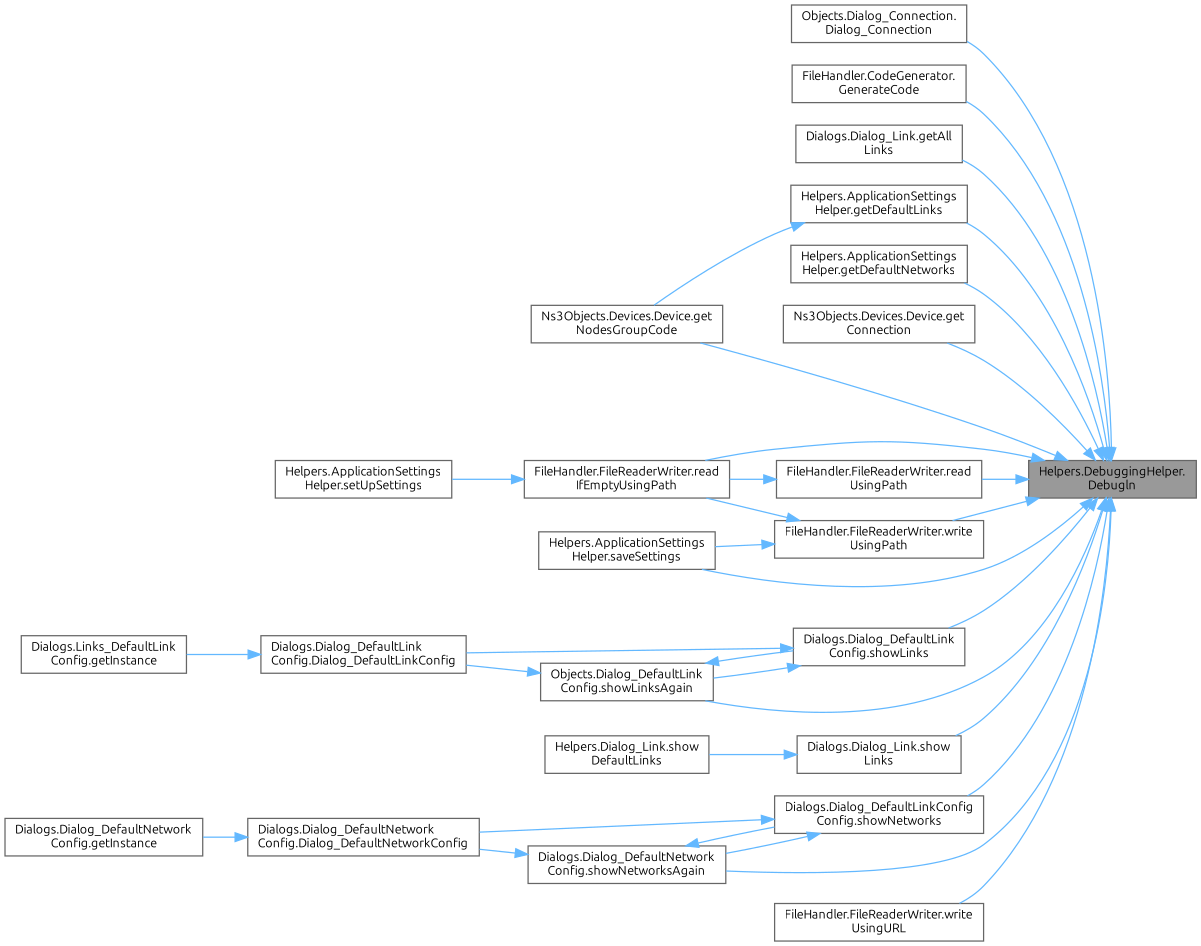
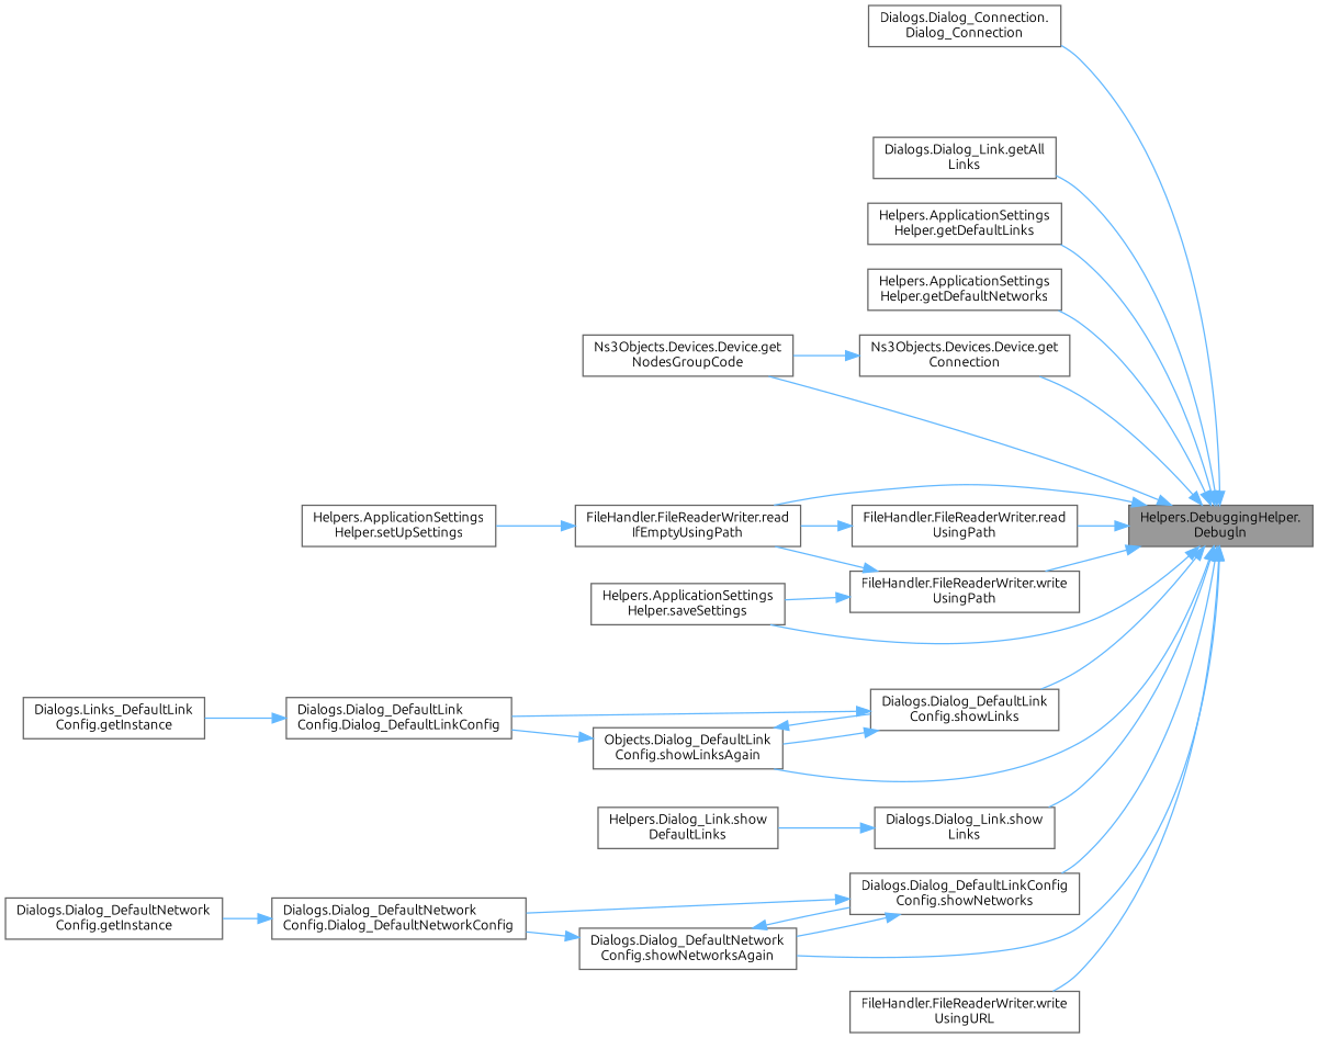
  digraph {
    fontname=Ubuntu
    rankdir=RL
    node [color=grey40 fillcolor=white fontname=Ubuntu fontsize=10 shape=box style=filled]
    edge [color=steelblue1 dir=back fontname=Ubuntu fontsize=10 labelfontname=Helvetica labelfontsize=10 style=solid]
    n1 [color=gray40 fillcolor=grey60 fontcolor=black height=0.2 label="Helpers.DebuggingHelper.\lDebugln" width=0.4]
-   n2 [height=0.2 label="Objects.Dialog_Connection.\lDialog_Connection" width=0.4]
-   n3 [height=0.2 label="FileHandler.CodeGenerator.\lGenerateCode" width=0.4]
+   n2 [height=0.2 label="Dialogs.Dialog_Connection.\lDialog_Connection" width=0.4]
    n4 [height=0.2 label="Dialogs.Dialog_Link.getAll\lLinks" width=0.4]
    n5 [height=0.2 label="Helpers.ApplicationSettings\lHelper.getDefaultLinks" width=0.4]
    n6 [height=0.2 label="Helpers.ApplicationSettings\lHelper.getDefaultNetworks" width=0.4]
    n7 [height=0.2 label="Ns3Objects.Devices.Device.get\lConnection" width=0.4]
    n8 [height=0.2 label="Ns3Objects.Devices.Device.get\lNodesGroupCode" width=0.4]
    n9 [height=0.2 label="FileHandler.FileReaderWriter.read\lIfEmptyUsingPath" width=0.4]
    n10 [height=0.2 label="FileHandler.FileReaderWriter.read\lUsingPath" width=0.4]
    n11 [height=0.2 label="Helpers.ApplicationSettings\lHelper.saveSettings" width=0.4]
    n12 [height=0.2 label="Dialogs.Dialog_DefaultLink\lConfig.showLinks" width=0.4]
    n13 [height=0.2 label="Objects.Dialog_DefaultLink\lConfig.showLinksAgain" width=0.4]
    n14 [height=0.2 label="Dialogs.Dialog_Link.show\lLinks" width=0.4]
    n15 [height=0.2 label="Dialogs.Dialog_DefaultLinkConfig\lConfig.showNetworks" width=0.4]
    n16 [height=0.2 label="Dialogs.Dialog_DefaultNetwork\lConfig.showNetworksAgain" width=0.4]
    n17 [height=0.2 label="FileHandler.FileReaderWriter.write\lUsingPath" width=0.4]
    n18 [height=0.2 label="FileHandler.FileReaderWriter.write\lUsingURL" width=0.4]
    n19 [height=0.2 label="Helpers.ApplicationSettings\lHelper.setUpSettings" width=0.4]
    n20 [height=0.2 label="Dialogs.Dialog_DefaultLink\lConfig.Dialog_DefaultLinkConfig" width=0.4]
    n21 [height=0.2 label="Helpers.Dialog_Link.show\lDefaultLinks" width=0.4]
    n22 [height=0.2 label="Dialogs.Dialog_DefaultNetwork\lConfig.Dialog_DefaultNetworkConfig" width=0.4]
    n23 [height=0.2 label="Dialogs.Links_DefaultLink\lConfig.getInstance" width=0.4]
    n24 [height=0.2 label="Dialogs.Dialog_DefaultNetwork\lConfig.getInstance" width=0.4]
    n1 -> n2
-   n1 -> n3
    n1 -> n4
    n1 -> n5
    n1 -> n6
    n1 -> n7
    n1 -> n8
    n1 -> n9
    n1 -> n10
    n1 -> n11
    n1 -> n12
    n1 -> n13
    n1 -> n14
    n1 -> n15
    n1 -> n16
    n1 -> n17
    n1 -> n18
-   n5 -> n8
+   n7 -> n8
    n9 -> n19
    n10 -> n9
    n12 -> n13
    n12 -> n20
    n13 -> n12
    n13 -> n20
    n14 -> n21
    n15 -> n16
    n15 -> n22
    n16 -> n15
    n16 -> n22
    n17 -> n9
    n17 -> n11
    n20 -> n23
    n22 -> n24
  }
